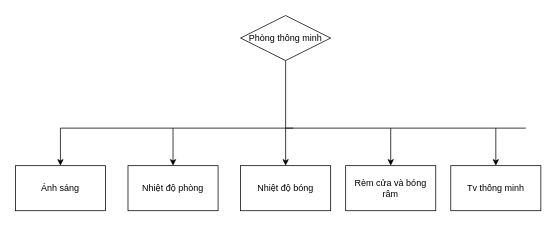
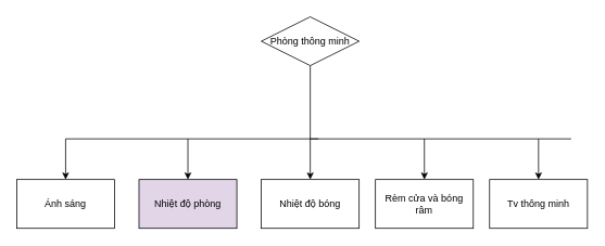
  <mxCell id="0" />
  <mxCell id="1" parent="0" />
  <mxCell id="2" style="edgeStyle=orthogonalEdgeStyle;rounded=0;orthogonalLoop=1;jettySize=auto;html=1;endArrow=none;endFill=0;" edge="1" parent="1" source="3"><mxGeometry relative="1" as="geometry"><mxPoint x="390" y="170" as="targetPoint" /><Array as="points"><mxPoint x="380" y="170" /></Array></mxGeometry></mxCell>
  <mxCell id="3" value="Phòng thông minh" style="rhombus;whiteSpace=wrap;html=1;" vertex="1" parent="1"><mxGeometry x="320" y="20" width="120" height="60" as="geometry" /></mxCell>
  <mxCell id="4" value="" style="endArrow=none;html=1;" edge="1" parent="1"><mxGeometry width="50" height="50" relative="1" as="geometry"><mxPoint x="80" y="170" as="sourcePoint" /><mxPoint x="700" y="170" as="targetPoint" /><Array as="points" /></mxGeometry></mxCell>
  <mxCell id="5" value="" style="endArrow=classic;html=1;" edge="1" parent="1"><mxGeometry width="50" height="50" relative="1" as="geometry"><mxPoint x="80" y="170" as="sourcePoint" /><mxPoint x="80" y="220" as="targetPoint" /></mxGeometry></mxCell>
  <mxCell id="6" value="Ánh sáng" style="rounded=0;whiteSpace=wrap;html=1;" vertex="1" parent="1"><mxGeometry x="20" y="220" width="120" height="60" as="geometry" /></mxCell>
  <mxCell id="7" value="" style="endArrow=classic;html=1;" edge="1" parent="1"><mxGeometry width="50" height="50" relative="1" as="geometry"><mxPoint x="230" y="170" as="sourcePoint" /><mxPoint x="230" y="220" as="targetPoint" /></mxGeometry></mxCell>
- <mxCell id="8" value="Nhiệt độ phòng" style="rounded=0;whiteSpace=wrap;html=1;" vertex="1" parent="1"><mxGeometry x="170" y="220" width="120" height="60" as="geometry" /></mxCell>
+ <mxCell id="8" value="Nhiệt độ phòng" style="rounded=0;whiteSpace=wrap;html=1;fillColor=#e1d5e7;" vertex="1" parent="1"><mxGeometry x="170" y="220" width="120" height="60" as="geometry" /></mxCell>
  <mxCell id="9" value="" style="endArrow=classic;html=1;" edge="1" parent="1"><mxGeometry width="50" height="50" relative="1" as="geometry"><mxPoint x="380" y="170" as="sourcePoint" /><mxPoint x="380" y="220" as="targetPoint" /></mxGeometry></mxCell>
  <mxCell id="10" value="Nhiệt độ bóng" style="rounded=0;whiteSpace=wrap;html=1;" vertex="1" parent="1"><mxGeometry x="320" y="220" width="120" height="60" as="geometry" /></mxCell>
  <mxCell id="11" value="" style="endArrow=classic;html=1;" edge="1" parent="1"><mxGeometry width="50" height="50" relative="1" as="geometry"><mxPoint x="520" y="170" as="sourcePoint" /><mxPoint x="520" y="220" as="targetPoint" /></mxGeometry></mxCell>
  <mxCell id="12" value="Rèm cửa và bóng râm" style="rounded=0;whiteSpace=wrap;html=1;" vertex="1" parent="1"><mxGeometry x="460" y="220" width="120" height="60" as="geometry" /></mxCell>
  <mxCell id="13" value="" style="endArrow=classic;html=1;" edge="1" parent="1"><mxGeometry width="50" height="50" relative="1" as="geometry"><mxPoint x="660" y="170" as="sourcePoint" /><mxPoint x="660" y="220" as="targetPoint" /></mxGeometry></mxCell>
  <mxCell id="14" value="Tv thông minh" style="rounded=0;whiteSpace=wrap;html=1;" vertex="1" parent="1"><mxGeometry x="600" y="220" width="120" height="60" as="geometry" /></mxCell>
